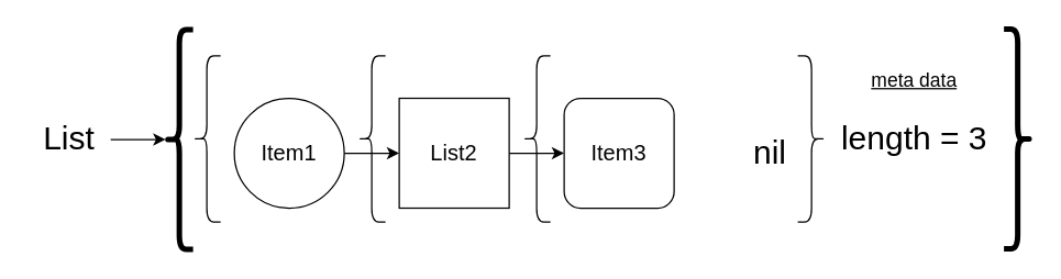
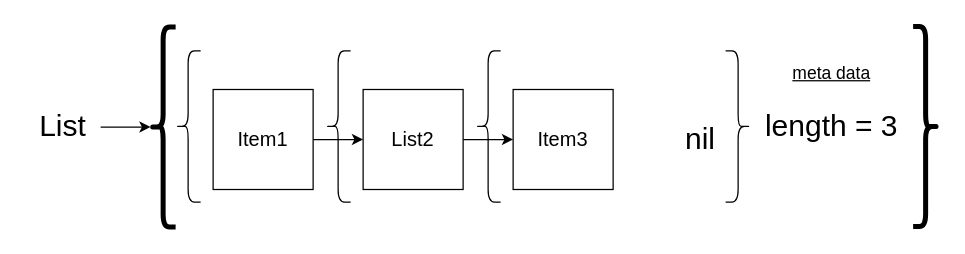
  <mxCell id="0" />
  <mxCell id="1" parent="0" />
  <mxCell id="2" value="" style="edgeStyle=orthogonalEdgeStyle;rounded=0;orthogonalLoop=1;jettySize=auto;html=1;fontSize=24;" edge="1" parent="1" source="3" target="5"><mxGeometry relative="1" as="geometry" /></mxCell>
- <mxCell id="3" value="&lt;font size=&quot;3&quot;&gt;Item1&lt;/font&gt;" style="ellipse;whiteSpace=wrap;html=1;aspect=fixed;" vertex="1" parent="1"><mxGeometry x="170" y="71" width="80" height="80" as="geometry" /></mxCell>
+ <mxCell id="3" value="&lt;font size=&quot;3&quot;&gt;Item1&lt;/font&gt;" style="whiteSpace=wrap;html=1;aspect=fixed;" vertex="1" parent="1"><mxGeometry x="170" y="71" width="80" height="80" as="geometry" /></mxCell>
  <mxCell id="4" value="" style="edgeStyle=orthogonalEdgeStyle;rounded=0;orthogonalLoop=1;jettySize=auto;html=1;fontSize=24;" edge="1" parent="1" source="5" target="6"><mxGeometry relative="1" as="geometry" /></mxCell>
  <mxCell id="5" value="&lt;font size=&quot;3&quot;&gt;List2&lt;/font&gt;" style="whiteSpace=wrap;html=1;aspect=fixed;" vertex="1" parent="1"><mxGeometry x="290" y="71" width="80" height="80" as="geometry" /></mxCell>
- <mxCell id="6" value="&lt;font size=&quot;3&quot;&gt;Item3&lt;/font&gt;" style="whiteSpace=wrap;html=1;aspect=fixed;rounded=1;" vertex="1" parent="1"><mxGeometry x="410" y="71" width="80" height="80" as="geometry" /></mxCell>
+ <mxCell id="6" value="&lt;font size=&quot;3&quot;&gt;Item3&lt;/font&gt;" style="whiteSpace=wrap;html=1;aspect=fixed;" vertex="1" parent="1"><mxGeometry x="410" y="71" width="80" height="80" as="geometry" /></mxCell>
  <mxCell id="7" value="" style="edgeStyle=orthogonalEdgeStyle;rounded=0;orthogonalLoop=1;jettySize=auto;html=1;fontSize=14;" edge="1" parent="1" source="8" target="14"><mxGeometry relative="1" as="geometry" /></mxCell>
  <mxCell id="8" value="List" style="text;html=1;strokeColor=none;fillColor=none;align=center;verticalAlign=middle;whiteSpace=wrap;rounded=0;fontSize=24;" vertex="1" parent="1"><mxGeometry x="20" y="86" width="60" height="30" as="geometry" /></mxCell>
  <mxCell id="9" value="nil" style="text;html=1;strokeColor=none;fillColor=none;align=center;verticalAlign=middle;whiteSpace=wrap;rounded=0;fontSize=24;" vertex="1" parent="1"><mxGeometry x="530" y="96" width="60" height="30" as="geometry" /></mxCell>
  <mxCell id="10" value="" style="shape=curlyBracket;whiteSpace=wrap;html=1;rounded=1;fontSize=24;" vertex="1" parent="1"><mxGeometry x="140" y="40" width="20" height="121" as="geometry" /></mxCell>
  <mxCell id="11" value="" style="shape=curlyBracket;whiteSpace=wrap;html=1;rounded=1;fontSize=24;" vertex="1" parent="1"><mxGeometry x="260" y="40" width="20" height="121" as="geometry" /></mxCell>
  <mxCell id="12" value="" style="shape=curlyBracket;whiteSpace=wrap;html=1;rounded=1;fontSize=24;" vertex="1" parent="1"><mxGeometry x="380" y="40" width="20" height="121" as="geometry" /></mxCell>
  <mxCell id="13" value="" style="shape=curlyBracket;whiteSpace=wrap;html=1;rounded=1;fontSize=24;rotation=-180;" vertex="1" parent="1"><mxGeometry x="580" y="40" width="20" height="121" as="geometry" /></mxCell>
  <mxCell id="14" value="" style="shape=curlyBracket;whiteSpace=wrap;html=1;rounded=1;fontSize=24;strokeWidth=4;" vertex="1" parent="1"><mxGeometry x="120" y="21" width="20" height="160" as="geometry" /></mxCell>
  <mxCell id="15" value="" style="shape=curlyBracket;whiteSpace=wrap;html=1;rounded=1;fontSize=24;strokeWidth=4;rotation=-180;" vertex="1" parent="1"><mxGeometry x="730" y="20.5" width="20" height="160" as="geometry" /></mxCell>
  <mxCell id="16" value="&lt;font style=&quot;font-size: 14px&quot;&gt;&lt;u&gt;meta data&lt;/u&gt;&lt;/font&gt;" style="text;html=1;strokeColor=none;fillColor=none;align=center;verticalAlign=middle;whiteSpace=wrap;rounded=0;fontSize=24;" vertex="1" parent="1"><mxGeometry x="620" y="40" width="90" height="30" as="geometry" /></mxCell>
  <mxCell id="17" value="length = 3" style="text;html=1;strokeColor=none;fillColor=none;align=center;verticalAlign=middle;whiteSpace=wrap;rounded=0;fontSize=24;" vertex="1" parent="1"><mxGeometry x="610" y="86" width="110" height="30" as="geometry" /></mxCell>
